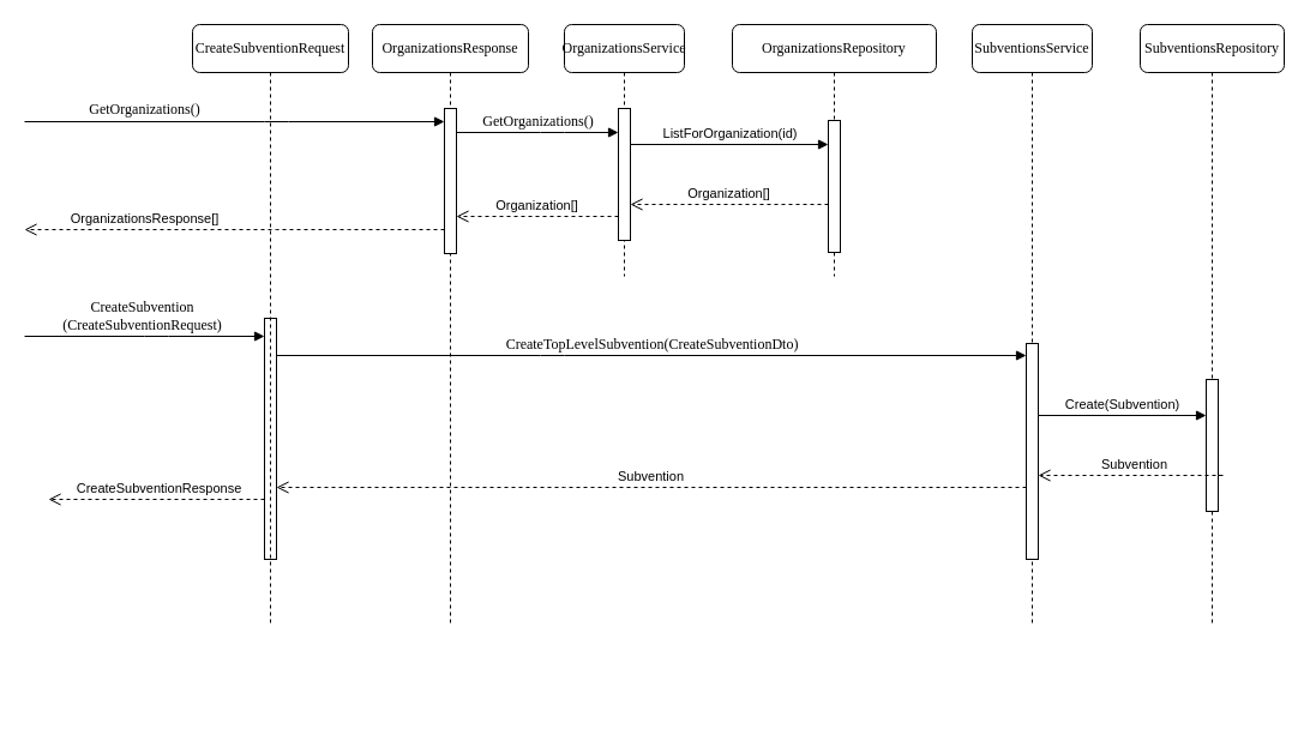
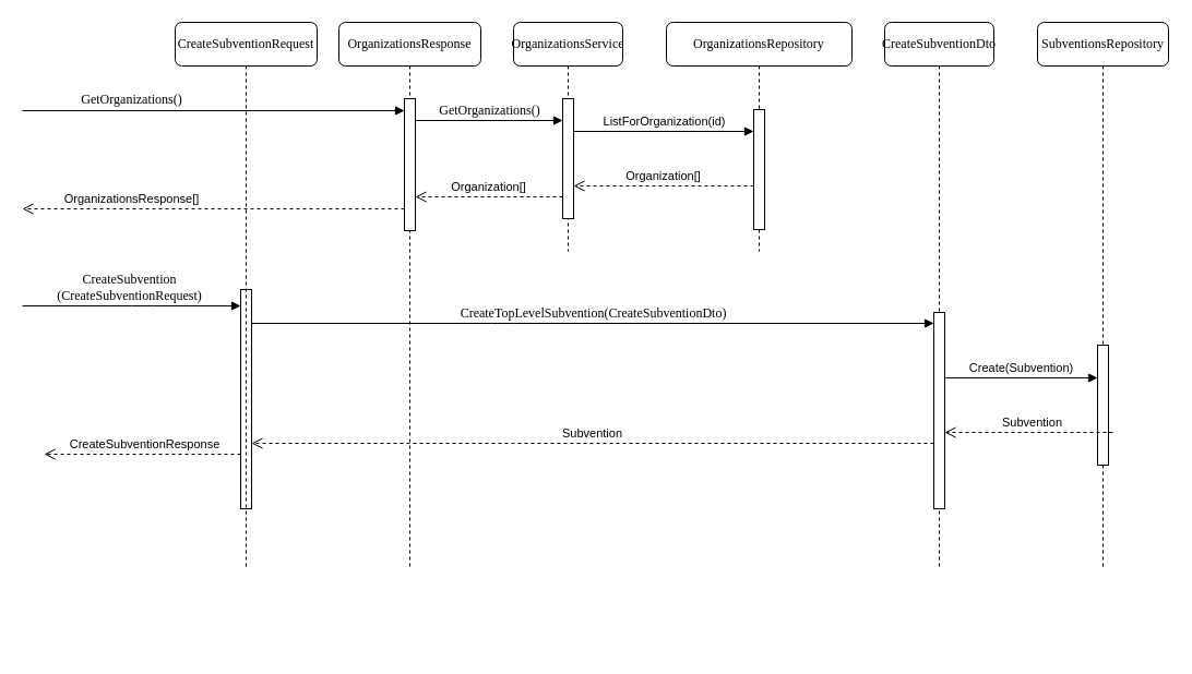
  <mxCell id="0" />
  <mxCell id="1" parent="0" />
  <mxCell id="2" value="OrganizationsResponse" style="shape=umlLifeline;perimeter=lifelinePerimeter;whiteSpace=wrap;html=1;container=1;collapsible=0;recursiveResize=0;outlineConnect=0;rounded=1;shadow=0;comic=0;labelBackgroundColor=none;strokeWidth=1;fontFamily=Verdana;fontSize=12;align=center;" parent="1" vertex="1"><mxGeometry x="310" y="20" width="130" height="500" as="geometry" /></mxCell>
  <mxCell id="3" value="" style="html=1;points=[];perimeter=orthogonalPerimeter;rounded=0;shadow=0;comic=0;labelBackgroundColor=none;strokeWidth=1;fontFamily=Verdana;fontSize=12;align=center;" parent="2" vertex="1"><mxGeometry x="-90" y="245" width="10" height="201" as="geometry" /></mxCell>
  <mxCell id="4" value="" style="html=1;points=[];perimeter=orthogonalPerimeter;rounded=0;shadow=0;comic=0;labelBackgroundColor=none;strokeWidth=1;fontFamily=Verdana;fontSize=12;align=center;" parent="2" vertex="1"><mxGeometry x="60" y="70" width="10" height="121" as="geometry" /></mxCell>
  <mxCell id="5" value="GetOrganizations()" style="html=1;verticalAlign=bottom;endArrow=block;labelBackgroundColor=none;fontFamily=Verdana;fontSize=12;edgeStyle=elbowEdgeStyle;elbow=vertical;" parent="2" target="4" edge="1"><mxGeometry x="-0.429" y="1" relative="1" as="geometry"><mxPoint x="-290" y="81" as="sourcePoint" /><Array as="points"><mxPoint x="-80" y="81" /><mxPoint x="-140" y="241" /><mxPoint x="-20" y="401" /><mxPoint x="-20" y="231" /><mxPoint x="-20" y="241" /></Array><mxPoint as="offset" /></mxGeometry></mxCell>
  <mxCell id="6" value="OrganizationsResponse[]" style="html=1;verticalAlign=bottom;endArrow=open;dashed=1;endSize=8;rounded=0;" parent="2" edge="1"><mxGeometry x="0.429" relative="1" as="geometry"><mxPoint x="60" y="171" as="sourcePoint" /><mxPoint x="-290" y="171" as="targetPoint" /><Array as="points"><mxPoint x="-20" y="171" /><mxPoint x="-80" y="171" /></Array><mxPoint as="offset" /></mxGeometry></mxCell>
- <mxCell id="7" value="SubventionsService" style="shape=umlLifeline;perimeter=lifelinePerimeter;whiteSpace=wrap;html=1;container=1;collapsible=0;recursiveResize=0;outlineConnect=0;rounded=1;shadow=0;comic=0;labelBackgroundColor=none;strokeWidth=1;fontFamily=Verdana;fontSize=12;align=center;" parent="1" vertex="1"><mxGeometry x="810" y="20" width="100" height="500" as="geometry" /></mxCell>
+ <mxCell id="7" value="CreateSubventionDto" style="shape=umlLifeline;perimeter=lifelinePerimeter;whiteSpace=wrap;html=1;container=1;collapsible=0;recursiveResize=0;outlineConnect=0;rounded=1;shadow=0;comic=0;labelBackgroundColor=none;strokeWidth=1;fontFamily=Verdana;fontSize=12;align=center;" parent="1" vertex="1"><mxGeometry x="810" y="20" width="100" height="500" as="geometry" /></mxCell>
  <mxCell id="8" value="" style="html=1;points=[];perimeter=orthogonalPerimeter;rounded=0;shadow=0;comic=0;labelBackgroundColor=none;strokeWidth=1;fontFamily=Verdana;fontSize=12;align=center;" parent="7" vertex="1"><mxGeometry x="45" y="266" width="10" height="180" as="geometry" /></mxCell>
  <mxCell id="9" value="SubventionsRepository" style="shape=umlLifeline;perimeter=lifelinePerimeter;whiteSpace=wrap;html=1;container=1;collapsible=0;recursiveResize=0;outlineConnect=0;rounded=1;shadow=0;comic=0;labelBackgroundColor=none;strokeWidth=1;fontFamily=Verdana;fontSize=12;align=center;" parent="1" vertex="1"><mxGeometry x="950" y="20" width="120" height="500" as="geometry" /></mxCell>
  <mxCell id="10" value="" style="html=1;points=[];perimeter=orthogonalPerimeter;" parent="9" vertex="1"><mxGeometry x="55" y="296" width="10" height="110" as="geometry" /></mxCell>
  <mxCell id="11" value="&lt;div&gt;CreateSubvention&lt;/div&gt;&lt;div&gt;(CreateSubventionRequest)&lt;/div&gt;" style="html=1;verticalAlign=bottom;endArrow=block;labelBackgroundColor=none;fontFamily=Verdana;fontSize=12;edgeStyle=elbowEdgeStyle;elbow=vertical;" parent="1" target="3" edge="1"><mxGeometry x="-0.023" relative="1" as="geometry"><mxPoint x="20" y="280" as="sourcePoint" /><Array as="points"><mxPoint x="130" y="280" /><mxPoint x="230" y="276" /><mxPoint x="170" y="436" /><mxPoint x="290" y="596" /><mxPoint x="290" y="426" /><mxPoint x="290" y="436" /></Array><mxPoint as="offset" /></mxGeometry></mxCell>
  <mxCell id="12" value="CreateTopLevelSubvention(CreateSubventionDto)" style="html=1;verticalAlign=bottom;endArrow=block;labelBackgroundColor=none;fontFamily=Verdana;fontSize=12;edgeStyle=elbowEdgeStyle;elbow=vertical;" parent="1" source="3" target="8" edge="1"><mxGeometry relative="1" as="geometry"><mxPoint x="360" y="286" as="sourcePoint" /><Array as="points"><mxPoint x="460" y="296" /></Array></mxGeometry></mxCell>
  <mxCell id="13" value="Create(Subvention)" style="html=1;verticalAlign=bottom;endArrow=block;rounded=0;" parent="1" source="8" target="10" edge="1"><mxGeometry relative="1" as="geometry"><mxPoint x="710" y="296" as="sourcePoint" /><Array as="points"><mxPoint x="1000" y="346" /></Array></mxGeometry></mxCell>
  <mxCell id="14" value="Subvention" style="html=1;verticalAlign=bottom;endArrow=open;dashed=1;endSize=8;rounded=0;" parent="1" source="10" target="8" edge="1"><mxGeometry relative="1" as="geometry"><mxPoint x="710" y="372" as="targetPoint" /><Array as="points"><mxPoint x="1020" y="396" /></Array></mxGeometry></mxCell>
  <mxCell id="15" value="Subvention" style="html=1;verticalAlign=bottom;endArrow=open;dashed=1;endSize=8;rounded=0;" parent="1" source="8" target="3" edge="1"><mxGeometry relative="1" as="geometry"><mxPoint x="380" y="436" as="sourcePoint" /><mxPoint x="300" y="436" as="targetPoint" /><Array as="points"><mxPoint x="470" y="406" /></Array></mxGeometry></mxCell>
  <mxCell id="16" value="CreateSubventionResponse" style="html=1;verticalAlign=bottom;endArrow=open;dashed=1;endSize=8;rounded=0;" parent="1" source="3" edge="1"><mxGeometry x="-0.025" relative="1" as="geometry"><mxPoint x="380" y="436" as="sourcePoint" /><mxPoint x="40" y="416" as="targetPoint" /><Array as="points"><mxPoint x="190" y="416" /></Array><mxPoint as="offset" /></mxGeometry></mxCell>
  <mxCell id="17" value="&lt;div&gt;OrganizationsRepository&lt;/div&gt;" style="shape=umlLifeline;perimeter=lifelinePerimeter;whiteSpace=wrap;html=1;container=1;collapsible=0;recursiveResize=0;outlineConnect=0;rounded=1;shadow=0;comic=0;labelBackgroundColor=none;strokeWidth=1;fontFamily=Verdana;fontSize=12;align=center;" parent="1" vertex="1"><mxGeometry x="610" y="20" width="170" height="210" as="geometry" /></mxCell>
  <mxCell id="18" value="" style="html=1;points=[];perimeter=orthogonalPerimeter;" parent="17" vertex="1"><mxGeometry x="80" y="80" width="10" height="110" as="geometry" /></mxCell>
  <mxCell id="19" value="OrganizationsService" style="shape=umlLifeline;perimeter=lifelinePerimeter;whiteSpace=wrap;html=1;container=1;collapsible=0;recursiveResize=0;outlineConnect=0;rounded=1;shadow=0;comic=0;labelBackgroundColor=none;strokeWidth=1;fontFamily=Verdana;fontSize=12;align=center;" parent="1" vertex="1"><mxGeometry x="470" y="20" width="100" height="210" as="geometry" /></mxCell>
  <mxCell id="20" value="" style="html=1;points=[];perimeter=orthogonalPerimeter;rounded=0;shadow=0;comic=0;labelBackgroundColor=none;strokeWidth=1;fontFamily=Verdana;fontSize=12;align=center;" parent="19" vertex="1"><mxGeometry x="45" y="70" width="10" height="110" as="geometry" /></mxCell>
  <mxCell id="21" value="ListForOrganization(id)" style="html=1;verticalAlign=bottom;endArrow=block;rounded=0;" parent="19" target="18" edge="1"><mxGeometry relative="1" as="geometry"><mxPoint x="55" y="100" as="sourcePoint" /><Array as="points" /><mxPoint x="225" y="100" as="targetPoint" /></mxGeometry></mxCell>
  <mxCell id="22" value="Organization[]" style="html=1;verticalAlign=bottom;endArrow=open;dashed=1;endSize=8;rounded=0;" parent="19" source="18" edge="1"><mxGeometry relative="1" as="geometry"><mxPoint x="55" y="150" as="targetPoint" /><Array as="points"><mxPoint x="210" y="150" /></Array><mxPoint x="225" y="150" as="sourcePoint" /></mxGeometry></mxCell>
  <mxCell id="23" value="GetOrganizations()" style="html=1;verticalAlign=bottom;endArrow=block;labelBackgroundColor=none;fontFamily=Verdana;fontSize=12;edgeStyle=elbowEdgeStyle;elbow=vertical;" parent="1" source="4" target="20" edge="1"><mxGeometry relative="1" as="geometry"><mxPoint x="390" y="306" as="sourcePoint" /><Array as="points"><mxPoint x="460" y="110" /></Array><mxPoint x="865" y="306" as="targetPoint" /></mxGeometry></mxCell>
  <mxCell id="24" value="Organization[]" style="html=1;verticalAlign=bottom;endArrow=open;dashed=1;endSize=8;rounded=0;" parent="1" source="20" target="4" edge="1"><mxGeometry relative="1" as="geometry"><mxPoint x="535" y="180" as="targetPoint" /><Array as="points"><mxPoint x="470" y="180" /></Array><mxPoint x="700" y="180" as="sourcePoint" /></mxGeometry></mxCell>
  <mxCell id="25" value="CreateSubventionRequest" style="shape=umlLifeline;perimeter=lifelinePerimeter;whiteSpace=wrap;html=1;container=1;collapsible=0;recursiveResize=0;outlineConnect=0;rounded=1;shadow=0;comic=0;labelBackgroundColor=none;strokeWidth=1;fontFamily=Verdana;fontSize=12;align=center;" vertex="1" parent="1"><mxGeometry x="160" y="20" width="130" height="500" as="geometry" /></mxCell>
